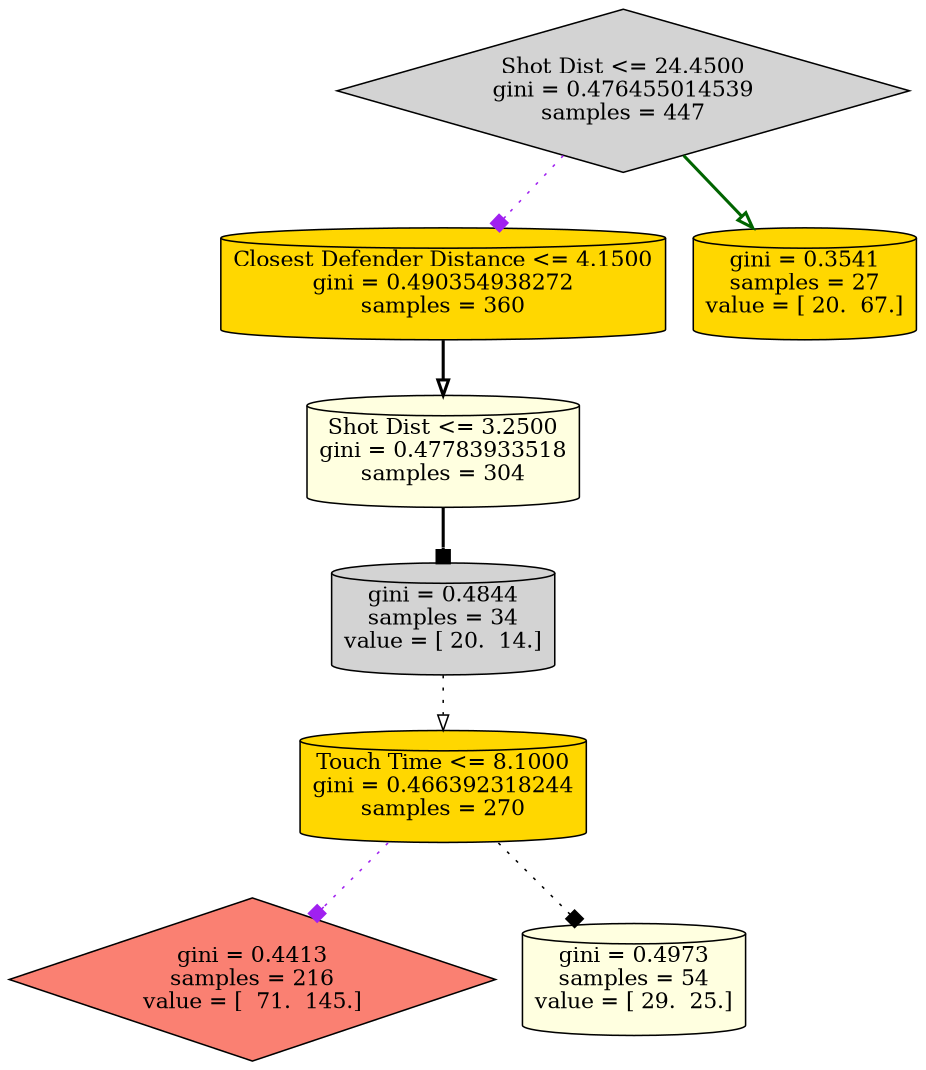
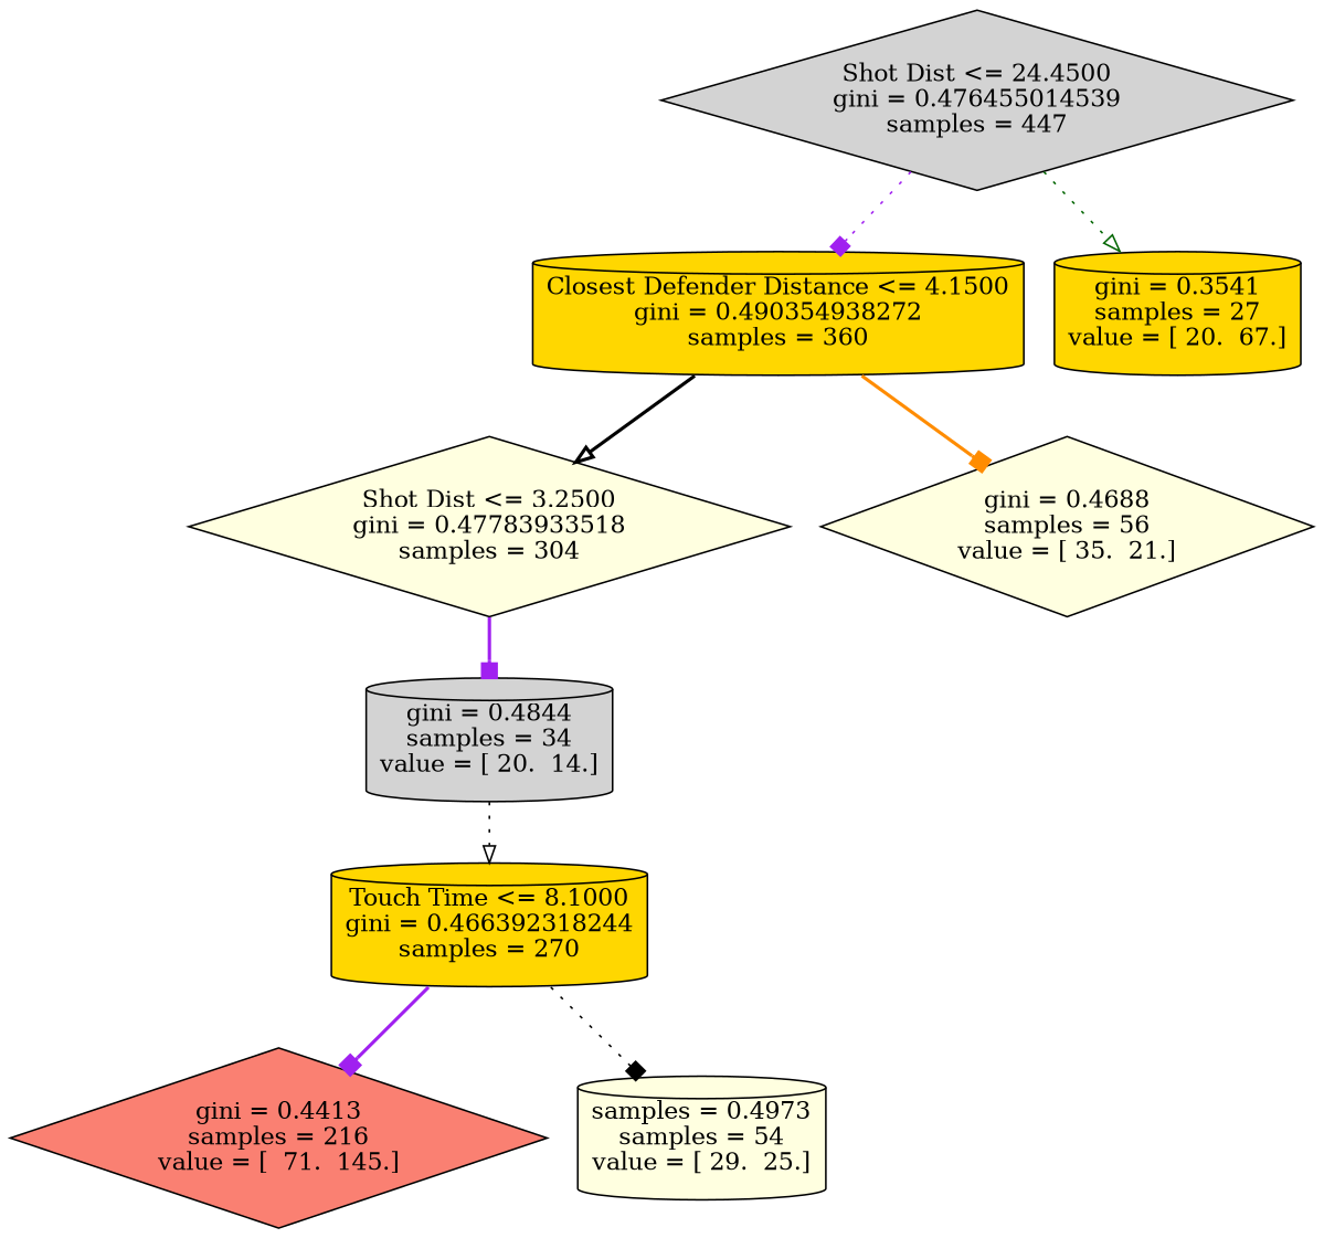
  digraph {
    node [fillcolor=gold shape=cylinder style=filled]
    edge [arrowhead=box color=black style=dotted]
    n1 [fillcolor=lightgrey label="Shot Dist <= 24.4500\ngini = 0.476455014539\nsamples = 447" shape=diamond]
    n2 [label="Closest Defender Distance <= 4.1500\ngini = 0.490354938272\nsamples = 360"]
    n3 [label="gini = 0.3541\nsamples = 27\nvalue = [ 20.  67.]"]
-   n4 [fillcolor=lightyellow label="Shot Dist <= 3.2500\ngini = 0.47783933518\nsamples = 304"]
+   n4 [fillcolor=lightyellow label="Shot Dist <= 3.2500\ngini = 0.47783933518\nsamples = 304" shape=diamond]
+   n5 [fillcolor=lightyellow label="gini = 0.4688\nsamples = 56\nvalue = [ 35.  21.]" shape=diamond]
    n6 [fillcolor=lightgrey label="gini = 0.4844\nsamples = 34\nvalue = [ 20.  14.]"]
    n7 [label="Touch Time <= 8.1000\ngini = 0.466392318244\nsamples = 270"]
    n8 [fillcolor=salmon label="gini = 0.4413\nsamples = 216\nvalue = [  71.  145.]" shape=diamond]
-   n9 [fillcolor=lightyellow label="gini = 0.4973\nsamples = 54\nvalue = [ 29.  25.]"]
+   n9 [fillcolor=lightyellow label="samples = 0.4973\nsamples = 54\nvalue = [ 29.  25.]"]
    n1 -> n2 [color=purple]
-   n1 -> n3 [arrowhead=onormal color=darkgreen style=bold]
+   n1 -> n3 [arrowhead=onormal color=darkgreen]
    n2 -> n4 [arrowhead=onormal style=bold]
-   n4 -> n6 [style=bold]
+   n2 -> n5 [color=darkorange style=bold]
+   n4 -> n6 [color=purple style=bold]
    n6 -> n7 [arrowhead=onormal]
-   n7 -> n8 [color=purple]
+   n7 -> n8 [color=purple style=bold]
    n7 -> n9
  }
